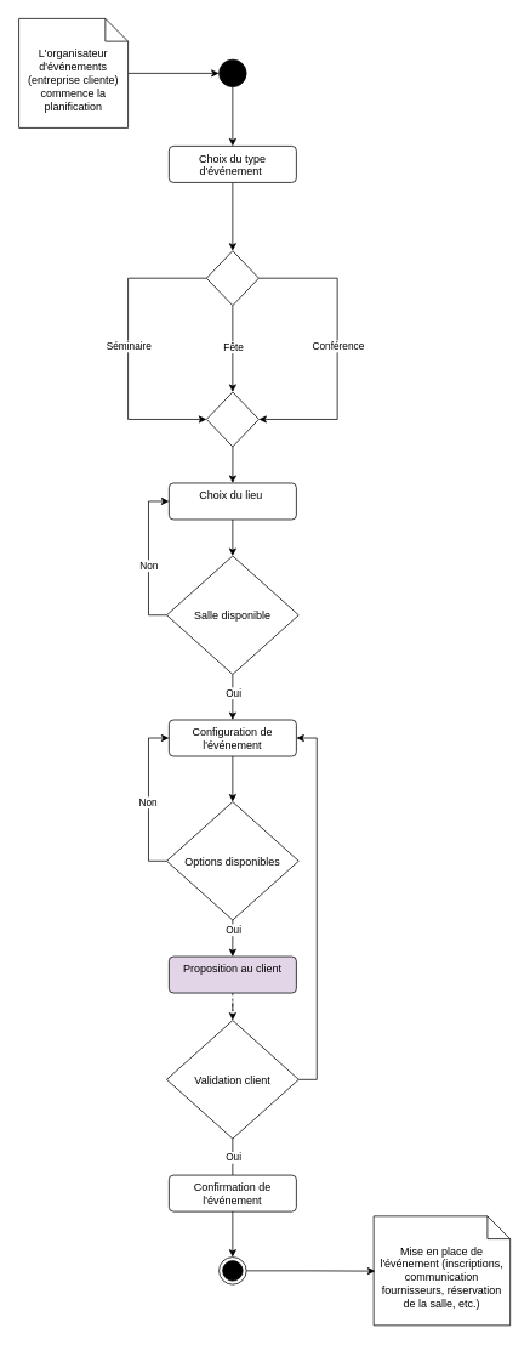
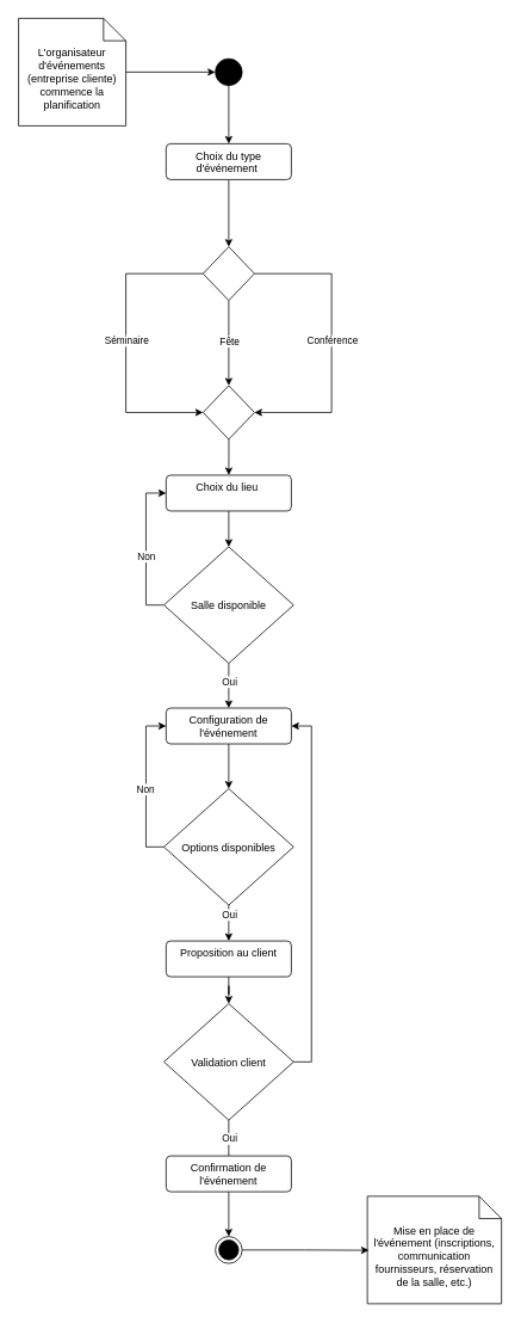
  <mxCell id="0" />
  <mxCell id="1" parent="0" />
  <mxCell id="2" style="edgeStyle=orthogonalEdgeStyle;rounded=0;orthogonalLoop=1;jettySize=auto;html=1;" parent="1" source="3" target="5" edge="1"><mxGeometry relative="1" as="geometry" /></mxCell>
  <mxCell id="3" value="L'organisateur d'événements (entreprise cliente) commence la planification" style="shape=note2;boundedLbl=1;whiteSpace=wrap;html=1;size=25;verticalAlign=top;align=center;" parent="1" vertex="1"><mxGeometry x="20" y="20" width="120" height="120" as="geometry" /></mxCell>
  <mxCell id="4" style="edgeStyle=orthogonalEdgeStyle;rounded=0;orthogonalLoop=1;jettySize=auto;html=1;" parent="1" source="5" target="7" edge="1"><mxGeometry relative="1" as="geometry" /></mxCell>
  <mxCell id="5" value="" style="ellipse;fillColor=strokeColor;html=1;" parent="1" vertex="1"><mxGeometry x="240" y="65" width="30" height="30" as="geometry" /></mxCell>
  <mxCell id="6" style="edgeStyle=orthogonalEdgeStyle;rounded=0;orthogonalLoop=1;jettySize=auto;html=1;entryX=0.5;entryY=0;entryDx=0;entryDy=0;" parent="1" source="7" target="41" edge="1"><mxGeometry relative="1" as="geometry"><mxPoint x="255" y="240" as="targetPoint" /></mxGeometry></mxCell>
  <mxCell id="7" value="Choix du type d'événement&amp;nbsp;" style="html=1;align=center;verticalAlign=top;rounded=1;absoluteArcSize=1;arcSize=10;dashed=0;whiteSpace=wrap;" parent="1" vertex="1"><mxGeometry x="185" y="160" width="140" height="40" as="geometry" /></mxCell>
  <mxCell id="8" style="edgeStyle=orthogonalEdgeStyle;rounded=0;orthogonalLoop=1;jettySize=auto;html=1;exitX=1;exitY=0.5;exitDx=0;exitDy=0;entryX=1;entryY=0.5;entryDx=0;entryDy=0;" parent="1" source="41" target="40" edge="1"><mxGeometry relative="1" as="geometry"><mxPoint x="370.75" y="423.71" as="targetPoint" /><Array as="points"><mxPoint x="370" y="305" /><mxPoint x="370" y="460" /></Array></mxGeometry></mxCell>
  <mxCell id="9" value="Conférence" style="edgeLabel;html=1;align=center;verticalAlign=middle;resizable=0;points=[];" parent="8" vertex="1" connectable="0"><mxGeometry x="-0.279" relative="1" as="geometry"><mxPoint y="43" as="offset" /></mxGeometry></mxCell>
  <mxCell id="10" style="edgeStyle=orthogonalEdgeStyle;rounded=0;orthogonalLoop=1;jettySize=auto;html=1;entryX=0.5;entryY=0;entryDx=0;entryDy=0;exitX=0.5;exitY=1;exitDx=0;exitDy=0;" parent="1" source="41" target="40" edge="1"><mxGeometry relative="1" as="geometry"><mxPoint x="255" y="423" as="targetPoint" /></mxGeometry></mxCell>
  <mxCell id="11" value="Fête" style="edgeLabel;html=1;align=center;verticalAlign=middle;resizable=0;points=[];" parent="10" vertex="1" connectable="0"><mxGeometry x="0.28" relative="1" as="geometry"><mxPoint y="-16" as="offset" /></mxGeometry></mxCell>
  <mxCell id="12" style="edgeStyle=orthogonalEdgeStyle;rounded=0;orthogonalLoop=1;jettySize=auto;html=1;entryX=0.5;entryY=0;entryDx=0;entryDy=0;" parent="1" source="13" target="18" edge="1"><mxGeometry relative="1" as="geometry" /></mxCell>
  <mxCell id="13" value="Choix du lieu&amp;nbsp;" style="html=1;align=center;verticalAlign=top;rounded=1;absoluteArcSize=1;arcSize=10;dashed=0;whiteSpace=wrap;" parent="1" vertex="1"><mxGeometry x="185" y="530" width="140" height="40" as="geometry" /></mxCell>
  <mxCell id="14" style="edgeStyle=orthogonalEdgeStyle;rounded=0;orthogonalLoop=1;jettySize=auto;html=1;entryX=0;entryY=0.5;entryDx=0;entryDy=0;exitX=0;exitY=0.5;exitDx=0;exitDy=0;" parent="1" source="18" target="13" edge="1"><mxGeometry relative="1" as="geometry" /></mxCell>
  <mxCell id="15" value="Non" style="edgeLabel;html=1;align=center;verticalAlign=middle;resizable=0;points=[];" parent="14" vertex="1" connectable="0"><mxGeometry x="-0.319" y="1" relative="1" as="geometry"><mxPoint x="1" y="-18" as="offset" /></mxGeometry></mxCell>
  <mxCell id="16" style="edgeStyle=orthogonalEdgeStyle;rounded=0;orthogonalLoop=1;jettySize=auto;html=1;entryX=0.5;entryY=0;entryDx=0;entryDy=0;" parent="1" source="18" target="20" edge="1"><mxGeometry relative="1" as="geometry" /></mxCell>
  <mxCell id="17" value="Oui" style="edgeLabel;html=1;align=center;verticalAlign=middle;resizable=0;points=[];" parent="16" vertex="1" connectable="0"><mxGeometry x="0.32" y="-2" relative="1" as="geometry"><mxPoint x="2" y="-13" as="offset" /></mxGeometry></mxCell>
  <mxCell id="18" value="Salle disponible" style="rhombus;" parent="1" vertex="1"><mxGeometry x="182.5" y="610" width="145" height="130" as="geometry" /></mxCell>
  <mxCell id="19" style="edgeStyle=orthogonalEdgeStyle;rounded=0;orthogonalLoop=1;jettySize=auto;html=1;entryX=0.5;entryY=0;entryDx=0;entryDy=0;" parent="1" source="20" target="25" edge="1"><mxGeometry relative="1" as="geometry" /></mxCell>
  <mxCell id="20" value="Configuration de l'événement" style="html=1;align=center;verticalAlign=top;rounded=1;absoluteArcSize=1;arcSize=10;dashed=0;whiteSpace=wrap;" parent="1" vertex="1"><mxGeometry x="185" y="790" width="140" height="40" as="geometry" /></mxCell>
  <mxCell id="21" style="edgeStyle=orthogonalEdgeStyle;rounded=0;orthogonalLoop=1;jettySize=auto;html=1;entryX=0;entryY=0.5;entryDx=0;entryDy=0;exitX=0;exitY=0.5;exitDx=0;exitDy=0;" parent="1" source="25" target="20" edge="1"><mxGeometry relative="1" as="geometry" /></mxCell>
  <mxCell id="22" value="Non" style="edgeLabel;html=1;align=center;verticalAlign=middle;resizable=0;points=[];" parent="21" vertex="1" connectable="0"><mxGeometry x="-0.245" y="2" relative="1" as="geometry"><mxPoint x="1" y="-18" as="offset" /></mxGeometry></mxCell>
  <mxCell id="23" style="edgeStyle=orthogonalEdgeStyle;rounded=0;orthogonalLoop=1;jettySize=auto;html=1;entryX=0.5;entryY=0;entryDx=0;entryDy=0;" parent="1" source="25" target="27" edge="1"><mxGeometry relative="1" as="geometry" /></mxCell>
  <mxCell id="24" value="Oui" style="edgeLabel;html=1;align=center;verticalAlign=middle;resizable=0;points=[];" parent="23" vertex="1" connectable="0"><mxGeometry x="0.15" y="1" relative="1" as="geometry"><mxPoint x="-1" y="-13" as="offset" /></mxGeometry></mxCell>
  <mxCell id="25" value="Options disponibles" style="rhombus;" parent="1" vertex="1"><mxGeometry x="182.5" y="880" width="145" height="130" as="geometry" /></mxCell>
- <mxCell id="26" style="edgeStyle=orthogonalEdgeStyle;rounded=0;orthogonalLoop=1;jettySize=auto;html=1;entryX=0.5;entryY=0;entryDx=0;entryDy=0;dashed=1;" parent="1" source="27" target="31" edge="1"><mxGeometry relative="1" as="geometry" /></mxCell>
- <mxCell id="27" value="Proposition au client" style="html=1;align=center;verticalAlign=top;rounded=1;absoluteArcSize=1;arcSize=10;dashed=0;whiteSpace=wrap;fillColor=#e1d5e7;" parent="1" vertex="1"><mxGeometry x="185" y="1050" width="140" height="40" as="geometry" /></mxCell>
+ <mxCell id="26" style="edgeStyle=orthogonalEdgeStyle;rounded=0;orthogonalLoop=1;jettySize=auto;html=1;entryX=0.5;entryY=0;entryDx=0;entryDy=0;" parent="1" source="27" target="31" edge="1"><mxGeometry relative="1" as="geometry" /></mxCell>
+ <mxCell id="27" value="Proposition au client" style="html=1;align=center;verticalAlign=top;rounded=1;absoluteArcSize=1;arcSize=10;dashed=0;whiteSpace=wrap;" parent="1" vertex="1"><mxGeometry x="185" y="1050" width="140" height="40" as="geometry" /></mxCell>
  <mxCell id="28" style="edgeStyle=orthogonalEdgeStyle;rounded=0;orthogonalLoop=1;jettySize=auto;html=1;entryX=1;entryY=0.5;entryDx=0;entryDy=0;exitX=1;exitY=0.5;exitDx=0;exitDy=0;" parent="1" source="31" target="20" edge="1"><mxGeometry relative="1" as="geometry" /></mxCell>
  <mxCell id="29" style="edgeStyle=orthogonalEdgeStyle;rounded=0;orthogonalLoop=1;jettySize=auto;html=1;entryX=0.5;entryY=0;entryDx=0;entryDy=0;endArrow=none;" parent="1" source="31" target="33" edge="1"><mxGeometry relative="1" as="geometry" /></mxCell>
  <mxCell id="30" value="Oui" style="edgeLabel;html=1;align=center;verticalAlign=middle;resizable=0;points=[];" parent="29" vertex="1" connectable="0"><mxGeometry x="0.25" y="-2" relative="1" as="geometry"><mxPoint x="2" y="-5" as="offset" /></mxGeometry></mxCell>
  <mxCell id="31" value="Validation client" style="rhombus;" parent="1" vertex="1"><mxGeometry x="182.5" y="1120" width="145" height="130" as="geometry" /></mxCell>
  <mxCell id="32" style="edgeStyle=orthogonalEdgeStyle;rounded=0;orthogonalLoop=1;jettySize=auto;html=1;" parent="1" source="33" target="34" edge="1"><mxGeometry relative="1" as="geometry" /></mxCell>
  <mxCell id="33" value="Confirmation de l'événement" style="html=1;align=center;verticalAlign=top;rounded=1;absoluteArcSize=1;arcSize=10;dashed=0;whiteSpace=wrap;" parent="1" vertex="1"><mxGeometry x="185" y="1290" width="140" height="40" as="geometry" /></mxCell>
  <mxCell id="34" value="" style="ellipse;html=1;shape=endState;fillColor=strokeColor;" parent="1" vertex="1"><mxGeometry x="240" y="1380" width="30" height="30" as="geometry" /></mxCell>
  <mxCell id="35" value="Mise en place de l'événement (inscriptions, communication fournisseurs, réservation de la salle, etc.)" style="shape=note2;boundedLbl=1;whiteSpace=wrap;html=1;size=25;verticalAlign=top;align=center;" parent="1" vertex="1"><mxGeometry x="410" y="1335" width="150" height="120" as="geometry" /></mxCell>
  <mxCell id="36" style="edgeStyle=orthogonalEdgeStyle;rounded=0;orthogonalLoop=1;jettySize=auto;html=1;entryX=0.011;entryY=0.503;entryDx=0;entryDy=0;entryPerimeter=0;" parent="1" source="34" target="35" edge="1"><mxGeometry relative="1" as="geometry" /></mxCell>
  <mxCell id="37" value="" style="edgeStyle=orthogonalEdgeStyle;rounded=0;orthogonalLoop=1;jettySize=auto;html=1;exitX=0;exitY=0.5;exitDx=0;exitDy=0;entryX=0;entryY=0.5;entryDx=0;entryDy=0;" edge="1" parent="1" source="41" target="40"><mxGeometry relative="1" as="geometry"><mxPoint x="183" y="305" as="sourcePoint" /><mxPoint x="139.5" y="423.46" as="targetPoint" /><Array as="points"><mxPoint x="140" y="305" /><mxPoint x="140" y="460" /></Array></mxGeometry></mxCell>
  <mxCell id="38" value="Séminaire" style="edgeLabel;html=1;align=center;verticalAlign=middle;resizable=0;points=[];" vertex="1" connectable="0" parent="37"><mxGeometry x="-0.29" y="-1" relative="1" as="geometry"><mxPoint x="1" y="45" as="offset" /></mxGeometry></mxCell>
  <mxCell id="39" style="edgeStyle=orthogonalEdgeStyle;rounded=0;orthogonalLoop=1;jettySize=auto;html=1;entryX=0.5;entryY=0;entryDx=0;entryDy=0;" edge="1" parent="1" source="40" target="13"><mxGeometry relative="1" as="geometry" /></mxCell>
  <mxCell id="40" value="" style="rhombus;" vertex="1" parent="1"><mxGeometry x="226.25" y="430" width="57.5" height="60" as="geometry" /></mxCell>
  <mxCell id="41" value="" style="rhombus;" vertex="1" parent="1"><mxGeometry x="226.25" y="275" width="57.5" height="60" as="geometry" /></mxCell>
